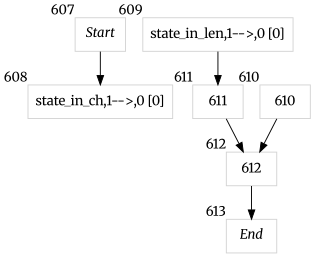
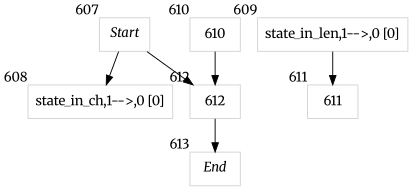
  digraph {
    fontname=Merriweather
    node [color=lightgray fontcolor=black fontname=Merriweather shape=box]
    edge [fontname=Merriweather]
    n1 [label=<<I>Start</I>> xlabel=607]
    n2 [label="state_in_ch,1-->,0 [0]\n" xlabel=608]
    n3 [label="state_in_len,1-->,0 [0]\n" xlabel=609]
    611 [xlabel=611]
    612 [xlabel=612]
    610 [xlabel=610]
    n7 [label=<<I>End</I>> xlabel=613]
    n1 -> n2
    n3 -> 611
-   611 -> 612
+   n1 -> 612
    612 -> n7
    610 -> 612
  }
